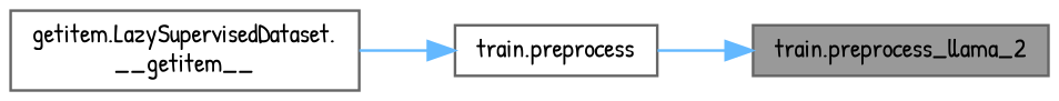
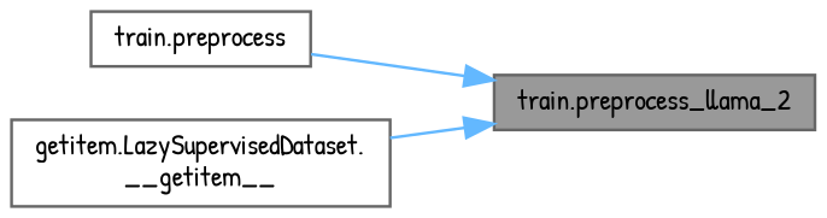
  digraph {
    fontname="Patrick Hand"
    rankdir=RL
    node [color=grey40 fillcolor=white fontname="Patrick Hand" fontsize=10 shape=box style=filled]
    edge [color=steelblue1 dir=back fontname="Patrick Hand" fontsize=10 labelfontname=Helvetica labelfontsize=10 style=solid]
    n1 [color=gray40 fillcolor=grey60 fontcolor=black height=0.2 label="train.preprocess_llama_2" width=0.4]
    n2 [height=0.2 label="train.preprocess" width=0.4]
    n3 [height=0.2 label="getitem.LazySupervisedDataset.\l__getitem__" width=0.4]
    n1 -> n2
-   n2 -> n3
+   n1 -> n3
  }
